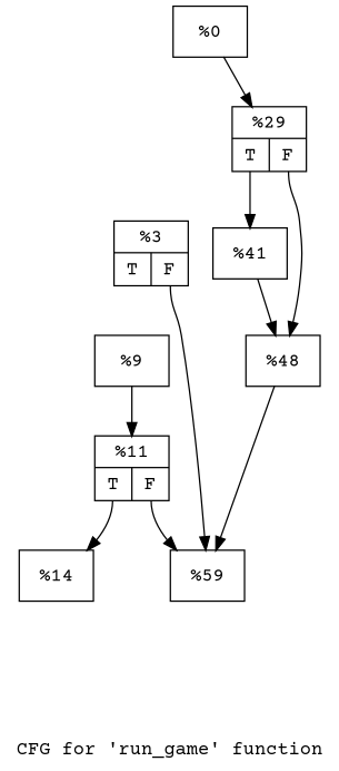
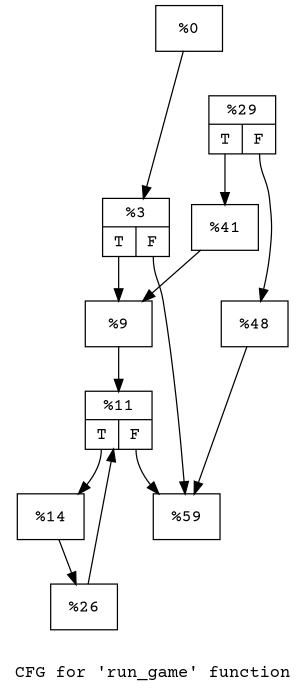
  digraph {
    fontname="Courier Prime"
    label="CFG for 'run_game' function"
    node [fontname="Courier Prime" shape=record]
    edge [fontname="Courier Prime"]
    n1 [label="{%0}"]
    n2 [label="{%3|{<s0>T|<s1>F}}"]
    n3 [label="{%9}"]
    n4 [label="{%59}"]
    n5 [label="{%11|{<s0>T|<s1>F}}"]
    n6 [label="{%14}"]
+   n7 [label="{%26}"]
    n8 [label="{%29|{<s0>T|<s1>F}}"]
    n9 [label="{%41}"]
    n10 [label="{%48}"]
-   n1 -> n8
+   n1 -> n2
+   n2 -> n3 [tailport=s0]
    n2 -> n4 [tailport=s1]
    n3 -> n5
    n5 -> n4 [tailport=s1]
    n5 -> n6 [tailport=s0]
+   n6 -> n7
+   n7 -> n5
    n8 -> n9 [tailport=s0]
    n8 -> n10 [tailport=s1]
-   n9 -> n10
+   n9 -> n3
    n10 -> n4
  }
